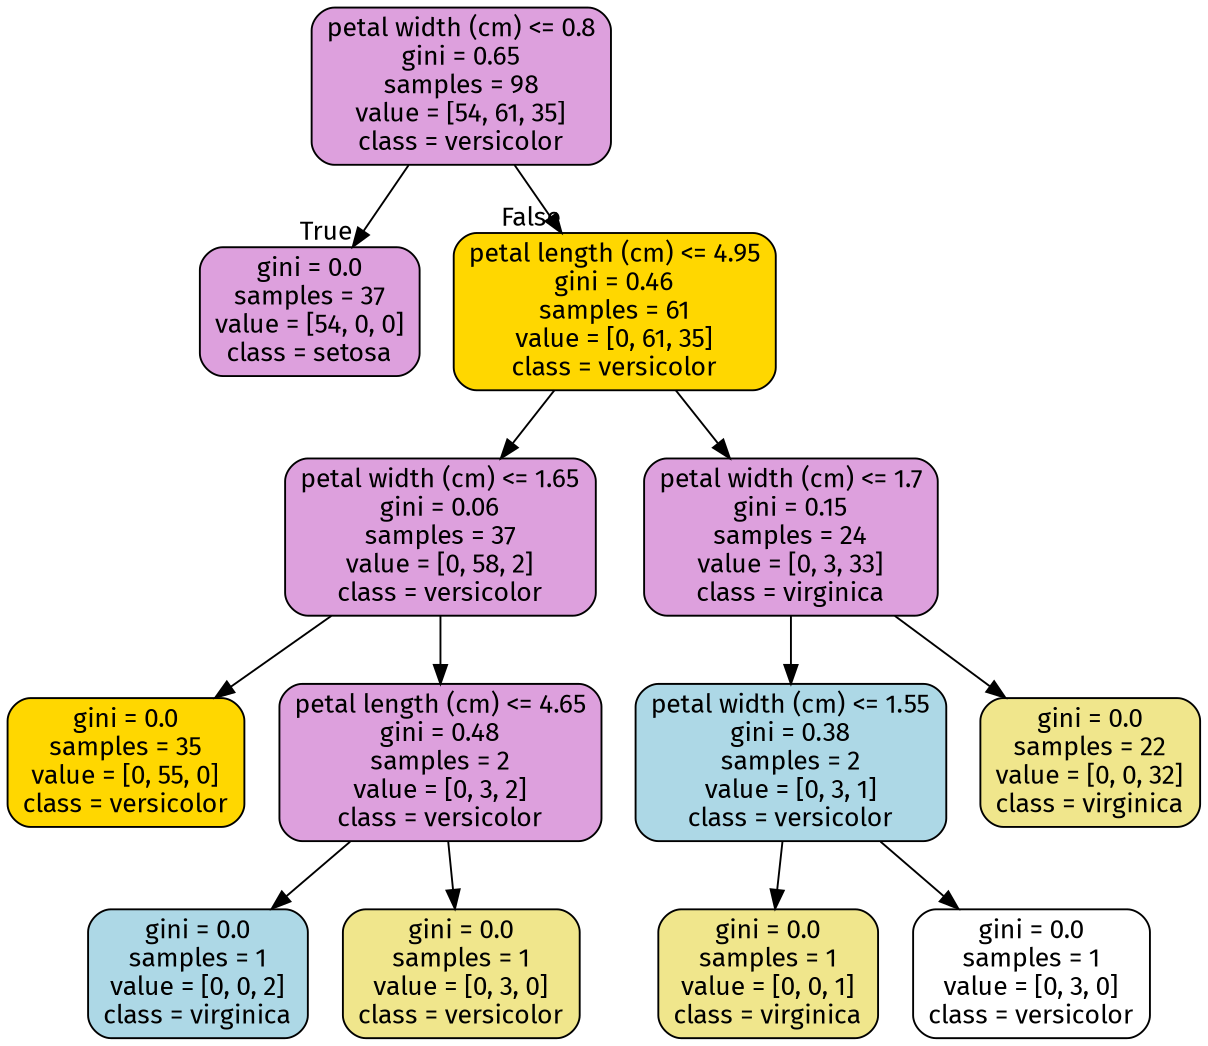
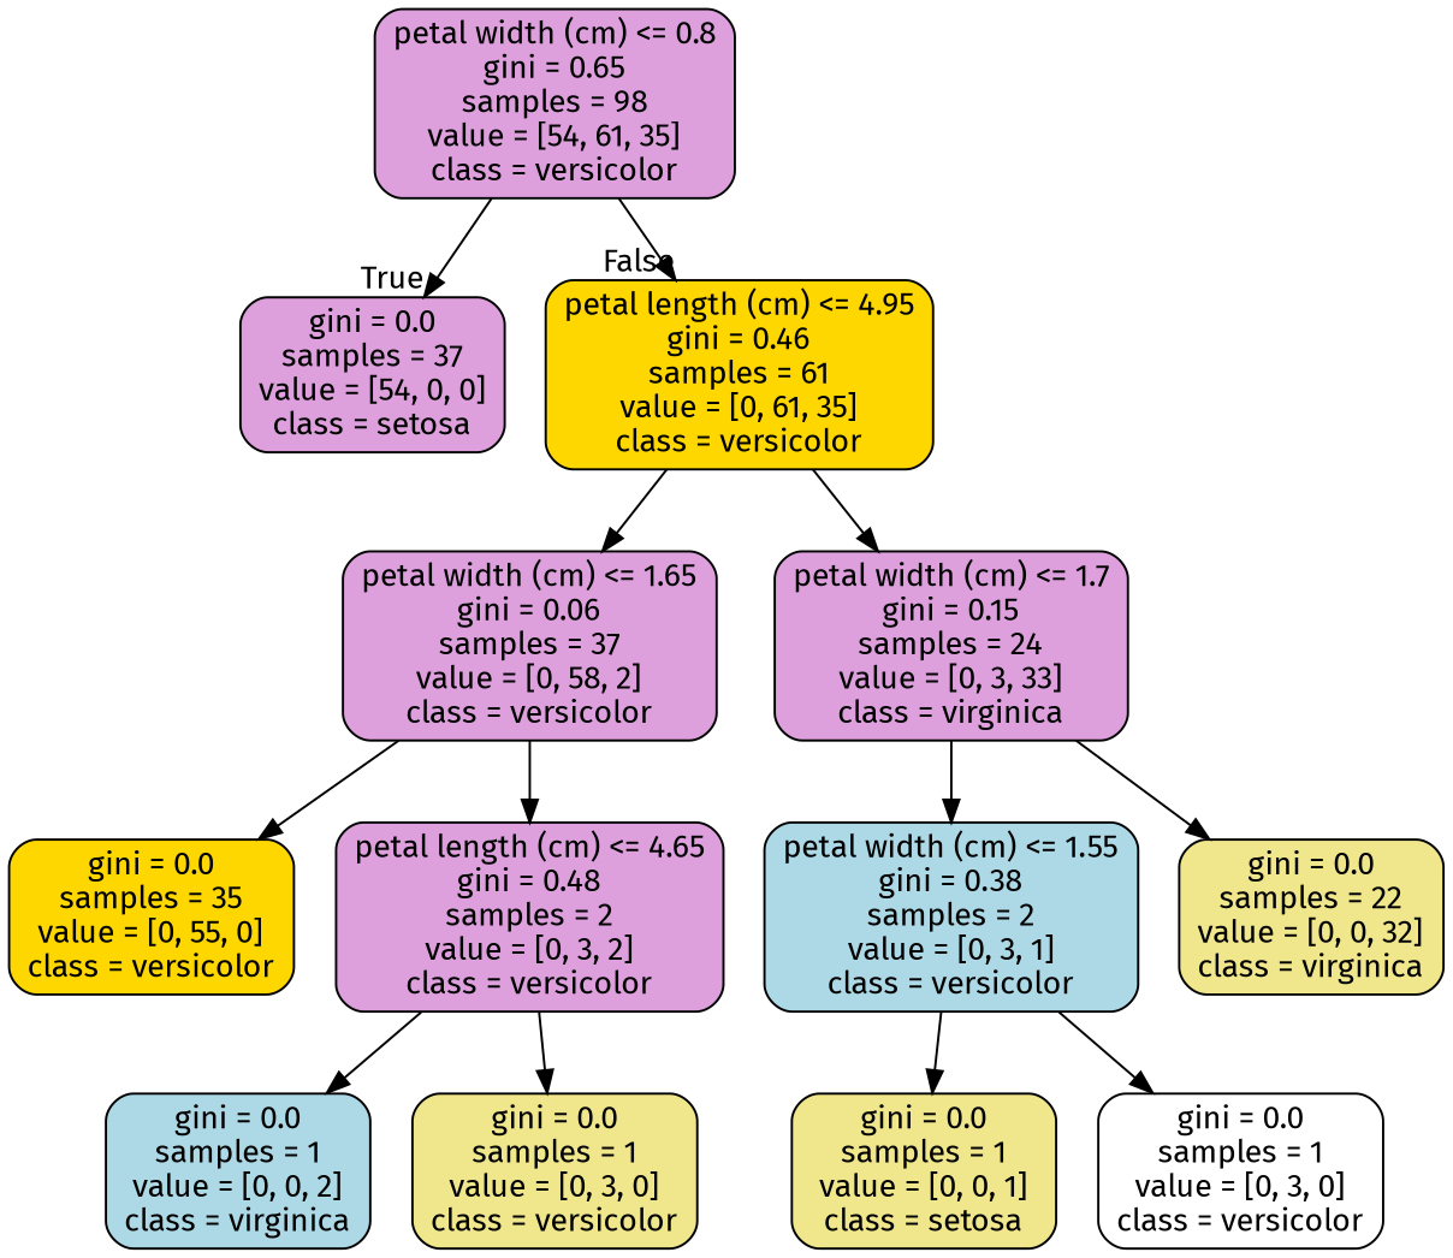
  digraph {
    fontname="Fira Sans"
    node [color=black fillcolor=plum fontname="Fira Sans" shape=box style="filled, rounded"]
    edge [fontname="Fira Sans"]
    n1 [label="petal width (cm) <= 0.8\ngini = 0.65\nsamples = 98\nvalue = [54, 61, 35]\nclass = versicolor"]
    n2 [label="gini = 0.0\nsamples = 37\nvalue = [54, 0, 0]\nclass = setosa"]
    n3 [fillcolor=gold label="petal length (cm) <= 4.95\ngini = 0.46\nsamples = 61\nvalue = [0, 61, 35]\nclass = versicolor"]
    n4 [label="petal width (cm) <= 1.65\ngini = 0.06\nsamples = 37\nvalue = [0, 58, 2]\nclass = versicolor"]
    n5 [label="petal width (cm) <= 1.7\ngini = 0.15\nsamples = 24\nvalue = [0, 3, 33]\nclass = virginica"]
    n6 [fillcolor=gold label="gini = 0.0\nsamples = 35\nvalue = [0, 55, 0]\nclass = versicolor"]
    n7 [label="petal length (cm) <= 4.65\ngini = 0.48\nsamples = 2\nvalue = [0, 3, 2]\nclass = versicolor"]
    n8 [fillcolor=lightblue label="petal width (cm) <= 1.55\ngini = 0.38\nsamples = 2\nvalue = [0, 3, 1]\nclass = versicolor"]
    n9 [fillcolor=khaki label="gini = 0.0\nsamples = 22\nvalue = [0, 0, 32]\nclass = virginica"]
    n10 [fillcolor=lightblue label="gini = 0.0\nsamples = 1\nvalue = [0, 0, 2]\nclass = virginica"]
    n11 [fillcolor=khaki label="gini = 0.0\nsamples = 1\nvalue = [0, 3, 0]\nclass = versicolor"]
-   n12 [fillcolor=khaki label="gini = 0.0\nsamples = 1\nvalue = [0, 0, 1]\nclass = virginica"]
+   n12 [fillcolor=khaki label="gini = 0.0\nsamples = 1\nvalue = [0, 0, 1]\nclass = setosa"]
    n13 [fillcolor=white label="gini = 0.0\nsamples = 1\nvalue = [0, 3, 0]\nclass = versicolor"]
    n1 -> n2 [headlabel=True labelangle=45 labeldistance=2.5]
    n1 -> n3 [headlabel=False labelangle=-45 labeldistance=2.5]
    n3 -> n4
    n3 -> n5
    n4 -> n6
    n4 -> n7
    n5 -> n8
    n5 -> n9
    n7 -> n10
    n7 -> n11
    n8 -> n12
    n8 -> n13
  }
